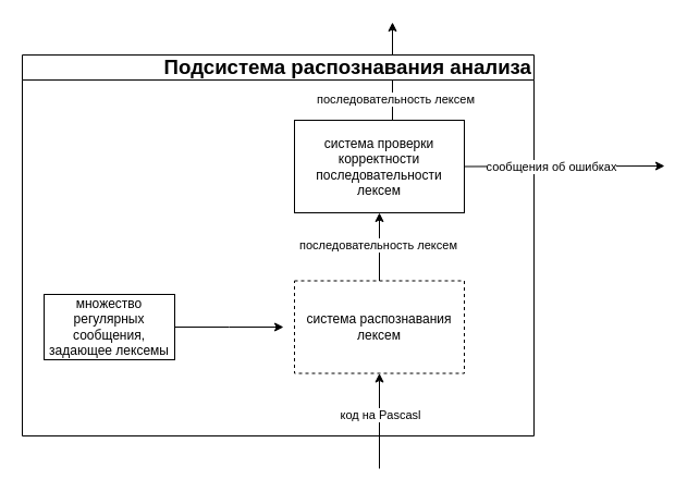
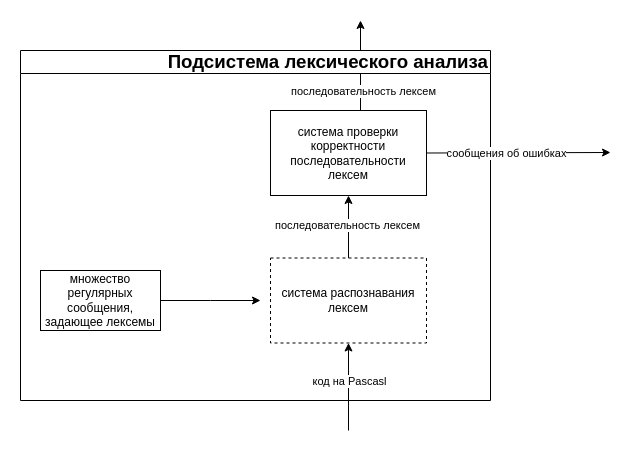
  <mxCell id="0" />
  <mxCell id="1" parent="0" />
  <mxCell id="2" style="edgeStyle=orthogonalEdgeStyle;rounded=0;orthogonalLoop=1;jettySize=auto;html=1;exitX=0.5;exitY=0;exitDx=0;exitDy=0;" edge="1" parent="1"><mxGeometry relative="1" as="geometry"><mxPoint x="360" y="20" as="targetPoint" /><mxPoint x="360" y="110" as="sourcePoint" /></mxGeometry></mxCell>
  <mxCell id="3" value="последовательность лексем" style="edgeLabel;html=1;align=center;verticalAlign=middle;resizable=0;points=[];" vertex="1" connectable="0" parent="2"><mxGeometry x="0.369" y="-2" relative="1" as="geometry"><mxPoint y="42" as="offset" /></mxGeometry></mxCell>
- <mxCell id="4" value="&lt;div style=&quot;&quot;&gt;&lt;span style=&quot;font-size: 14pt; background-color: initial;&quot;&gt;Подсистема распознавания анализа&lt;/span&gt;&lt;/div&gt;" style="swimlane;whiteSpace=wrap;html=1;align=right;" vertex="1" parent="1"><mxGeometry x="20" y="50" width="470" height="350" as="geometry" /></mxCell>
+ <mxCell id="4" value="&lt;div style=&quot;&quot;&gt;&lt;span style=&quot;font-size: 14pt; background-color: initial;&quot;&gt;Подсистема лексического анализа&lt;/span&gt;&lt;/div&gt;" style="swimlane;whiteSpace=wrap;html=1;align=right;" vertex="1" parent="1"><mxGeometry x="20" y="50" width="470" height="350" as="geometry" /></mxCell>
  <mxCell id="5" style="edgeStyle=orthogonalEdgeStyle;rounded=0;orthogonalLoop=1;jettySize=auto;html=1;exitX=1;exitY=0.5;exitDx=0;exitDy=0;" edge="1" parent="4" source="12"><mxGeometry relative="1" as="geometry"><mxPoint x="590" y="102" as="targetPoint" /></mxGeometry></mxCell>
  <mxCell id="6" value="сообщения об ошибках" style="edgeLabel;html=1;align=center;verticalAlign=middle;resizable=0;points=[];" vertex="1" connectable="0" parent="5"><mxGeometry x="0.226" y="-1" relative="1" as="geometry"><mxPoint x="-34" y="-1" as="offset" /></mxGeometry></mxCell>
  <mxCell id="7" value="множество регулярных сообщения, задающее лексемы" style="rounded=0;whiteSpace=wrap;html=1;" vertex="1" parent="4"><mxGeometry x="20" y="220" width="120" height="60" as="geometry" /></mxCell>
  <mxCell id="8" style="edgeStyle=orthogonalEdgeStyle;rounded=0;orthogonalLoop=1;jettySize=auto;html=1;exitX=0.5;exitY=0;exitDx=0;exitDy=0;" edge="1" parent="4" source="10" target="12"><mxGeometry relative="1" as="geometry" /></mxCell>
  <mxCell id="9" value="последовательность лексем" style="edgeLabel;html=1;align=center;verticalAlign=middle;resizable=0;points=[];" vertex="1" connectable="0" parent="8"><mxGeometry x="0.067" y="2" relative="1" as="geometry"><mxPoint as="offset" /></mxGeometry></mxCell>
  <mxCell id="10" value="система распознавания лексем" style="rounded=0;whiteSpace=wrap;html=1;dashed=1;" vertex="1" parent="4"><mxGeometry x="250" y="207.5" width="156" height="85" as="geometry" /></mxCell>
  <mxCell id="11" style="edgeStyle=orthogonalEdgeStyle;rounded=0;orthogonalLoop=1;jettySize=auto;html=1;exitX=1;exitY=0.5;exitDx=0;exitDy=0;" edge="1" parent="4" source="7"><mxGeometry relative="1" as="geometry"><mxPoint x="240" y="250" as="targetPoint" /></mxGeometry></mxCell>
  <mxCell id="12" value="система проверки корректности последовательности лексем" style="rounded=0;whiteSpace=wrap;html=1;" vertex="1" parent="4"><mxGeometry x="250" y="60" width="156" height="85" as="geometry" /></mxCell>
  <mxCell id="13" value="" style="endArrow=classic;html=1;rounded=0;entryX=0.5;entryY=1;entryDx=0;entryDy=0;" edge="1" parent="1" target="10"><mxGeometry width="50" height="50" relative="1" as="geometry"><mxPoint x="348" y="430" as="sourcePoint" /><mxPoint x="270" y="250" as="targetPoint" /></mxGeometry></mxCell>
  <mxCell id="14" value="код на Pascasl" style="edgeLabel;html=1;align=center;verticalAlign=middle;resizable=0;points=[];" vertex="1" connectable="0" parent="13"><mxGeometry x="-0.336" y="-1" relative="1" as="geometry"><mxPoint x="-1" y="-21" as="offset" /></mxGeometry></mxCell>
